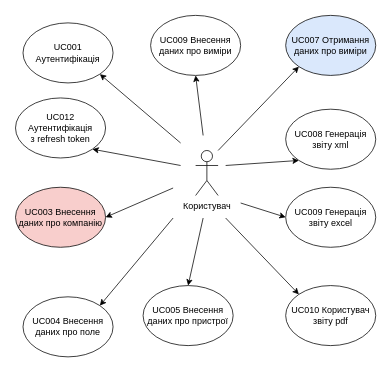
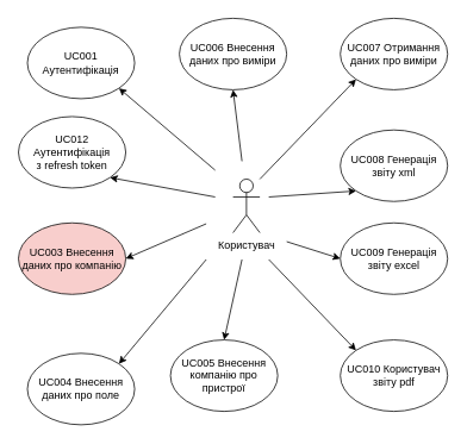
  <mxCell id="0" />
  <mxCell id="1" parent="0" />
  <mxCell id="2" value="Користувач" style="shape=umlActor;verticalLabelPosition=bottom;labelBackgroundColor=#ffffff;verticalAlign=top;html=1;outlineConnect=0;" vertex="1" parent="1"><mxGeometry x="260" y="200" width="30" height="60" as="geometry" /></mxCell>
  <mxCell id="3" value="UC001 Аутентифікація" style="ellipse;whiteSpace=wrap;html=1;" vertex="1" parent="1"><mxGeometry x="30" y="30" width="120" height="80" as="geometry" /></mxCell>
  <mxCell id="4" value="UC012 Аутентифікація&lt;br&gt;з refresh token&lt;br&gt;" style="ellipse;whiteSpace=wrap;html=1;" vertex="1" parent="1"><mxGeometry x="20" y="130" width="120" height="80" as="geometry" /></mxCell>
  <mxCell id="5" value="UC003 Внесення даних про компанію" style="ellipse;whiteSpace=wrap;html=1;fillColor=#f8cecc;" vertex="1" parent="1"><mxGeometry x="20" y="249" width="120" height="80" as="geometry" /></mxCell>
  <mxCell id="6" value="UC004 Внесення даних про поле" style="ellipse;whiteSpace=wrap;html=1;" vertex="1" parent="1"><mxGeometry x="30" y="395" width="120" height="80" as="geometry" /></mxCell>
- <mxCell id="7" value="UC005 Внесення даних про пристрої" style="ellipse;whiteSpace=wrap;html=1;" vertex="1" parent="1"><mxGeometry x="190" y="380" width="120" height="80" as="geometry" /></mxCell>
- <mxCell id="8" value="UC009 Внесення даних про виміри" style="ellipse;whiteSpace=wrap;html=1;" vertex="1" parent="1"><mxGeometry x="200" y="20" width="120" height="80" as="geometry" /></mxCell>
- <mxCell id="9" value="UC007 Отримання даних про виміри" style="ellipse;whiteSpace=wrap;html=1;fillColor=#dae8fc;" vertex="1" parent="1"><mxGeometry x="380" y="20" width="120" height="80" as="geometry" /></mxCell>
+ <mxCell id="7" value="UC005 Внесення компанію про пристрої" style="ellipse;whiteSpace=wrap;html=1;" vertex="1" parent="1"><mxGeometry x="190" y="380" width="120" height="80" as="geometry" /></mxCell>
+ <mxCell id="8" value="UC006 Внесення даних про виміри" style="ellipse;whiteSpace=wrap;html=1;" vertex="1" parent="1"><mxGeometry x="200" y="20" width="120" height="80" as="geometry" /></mxCell>
+ <mxCell id="9" value="UC007 Отримання даних про виміри" style="ellipse;whiteSpace=wrap;html=1;" vertex="1" parent="1"><mxGeometry x="380" y="20" width="120" height="80" as="geometry" /></mxCell>
  <mxCell id="10" value="UC008 Генерація звіту xml" style="ellipse;whiteSpace=wrap;html=1;" vertex="1" parent="1"><mxGeometry x="380" y="145" width="120" height="80" as="geometry" /></mxCell>
  <mxCell id="11" value="UC009 Генерація звіту excel" style="ellipse;whiteSpace=wrap;html=1;" vertex="1" parent="1"><mxGeometry x="380" y="249" width="120" height="80" as="geometry" /></mxCell>
  <mxCell id="12" value="UC010 Користувач звіту pdf" style="ellipse;whiteSpace=wrap;html=1;" vertex="1" parent="1"><mxGeometry x="380" y="380" width="120" height="80" as="geometry" /></mxCell>
  <mxCell id="13" value="" style="endArrow=classic;html=1;entryX=0;entryY=1;entryDx=0;entryDy=0;" edge="1" parent="1" target="9"><mxGeometry width="50" height="50" relative="1" as="geometry"><mxPoint x="290" y="200" as="sourcePoint" /><mxPoint x="230" y="170" as="targetPoint" /></mxGeometry></mxCell>
  <mxCell id="14" value="" style="endArrow=classic;html=1;entryX=0.5;entryY=1;entryDx=0;entryDy=0;" edge="1" parent="1" target="8"><mxGeometry width="50" height="50" relative="1" as="geometry"><mxPoint x="270" y="180" as="sourcePoint" /><mxPoint x="290" y="125" as="targetPoint" /></mxGeometry></mxCell>
  <mxCell id="15" value="" style="endArrow=classic;html=1;entryX=0;entryY=1;entryDx=0;entryDy=0;" edge="1" parent="1" target="10"><mxGeometry width="50" height="50" relative="1" as="geometry"><mxPoint x="300" y="220" as="sourcePoint" /><mxPoint x="348" y="200" as="targetPoint" /></mxGeometry></mxCell>
  <mxCell id="16" value="" style="endArrow=classic;html=1;entryX=0;entryY=0.5;entryDx=0;entryDy=0;" edge="1" parent="1" target="11"><mxGeometry width="50" height="50" relative="1" as="geometry"><mxPoint x="320" y="270" as="sourcePoint" /><mxPoint x="360" y="300" as="targetPoint" /></mxGeometry></mxCell>
  <mxCell id="17" value="" style="endArrow=classic;html=1;entryX=0;entryY=0;entryDx=0;entryDy=0;" edge="1" parent="1" target="12"><mxGeometry width="50" height="50" relative="1" as="geometry"><mxPoint x="300" y="290" as="sourcePoint" /><mxPoint x="335" y="320" as="targetPoint" /></mxGeometry></mxCell>
  <mxCell id="18" value="" style="endArrow=classic;html=1;entryX=0.5;entryY=0;entryDx=0;entryDy=0;" edge="1" parent="1" target="7"><mxGeometry width="50" height="50" relative="1" as="geometry"><mxPoint x="270" y="290" as="sourcePoint" /><mxPoint x="600" y="360" as="targetPoint" /></mxGeometry></mxCell>
  <mxCell id="19" value="" style="endArrow=classic;html=1;entryX=1;entryY=0;entryDx=0;entryDy=0;" edge="1" parent="1" target="6"><mxGeometry width="50" height="50" relative="1" as="geometry"><mxPoint x="230" y="290" as="sourcePoint" /><mxPoint x="215" y="304" as="targetPoint" /></mxGeometry></mxCell>
  <mxCell id="20" value="" style="endArrow=classic;html=1;entryX=1;entryY=0.5;entryDx=0;entryDy=0;" edge="1" parent="1" target="5"><mxGeometry width="50" height="50" relative="1" as="geometry"><mxPoint x="230" y="250" as="sourcePoint" /><mxPoint x="710" y="190" as="targetPoint" /></mxGeometry></mxCell>
  <mxCell id="21" value="" style="endArrow=classic;html=1;entryX=1;entryY=1;entryDx=0;entryDy=0;" edge="1" parent="1" target="4"><mxGeometry width="50" height="50" relative="1" as="geometry"><mxPoint x="240" y="220" as="sourcePoint" /><mxPoint x="250" y="130" as="targetPoint" /></mxGeometry></mxCell>
  <mxCell id="22" value="" style="endArrow=classic;html=1;entryX=1;entryY=1;entryDx=0;entryDy=0;" edge="1" parent="1" target="3"><mxGeometry width="50" height="50" relative="1" as="geometry"><mxPoint x="240" y="190" as="sourcePoint" /><mxPoint x="250" y="120" as="targetPoint" /></mxGeometry></mxCell>
